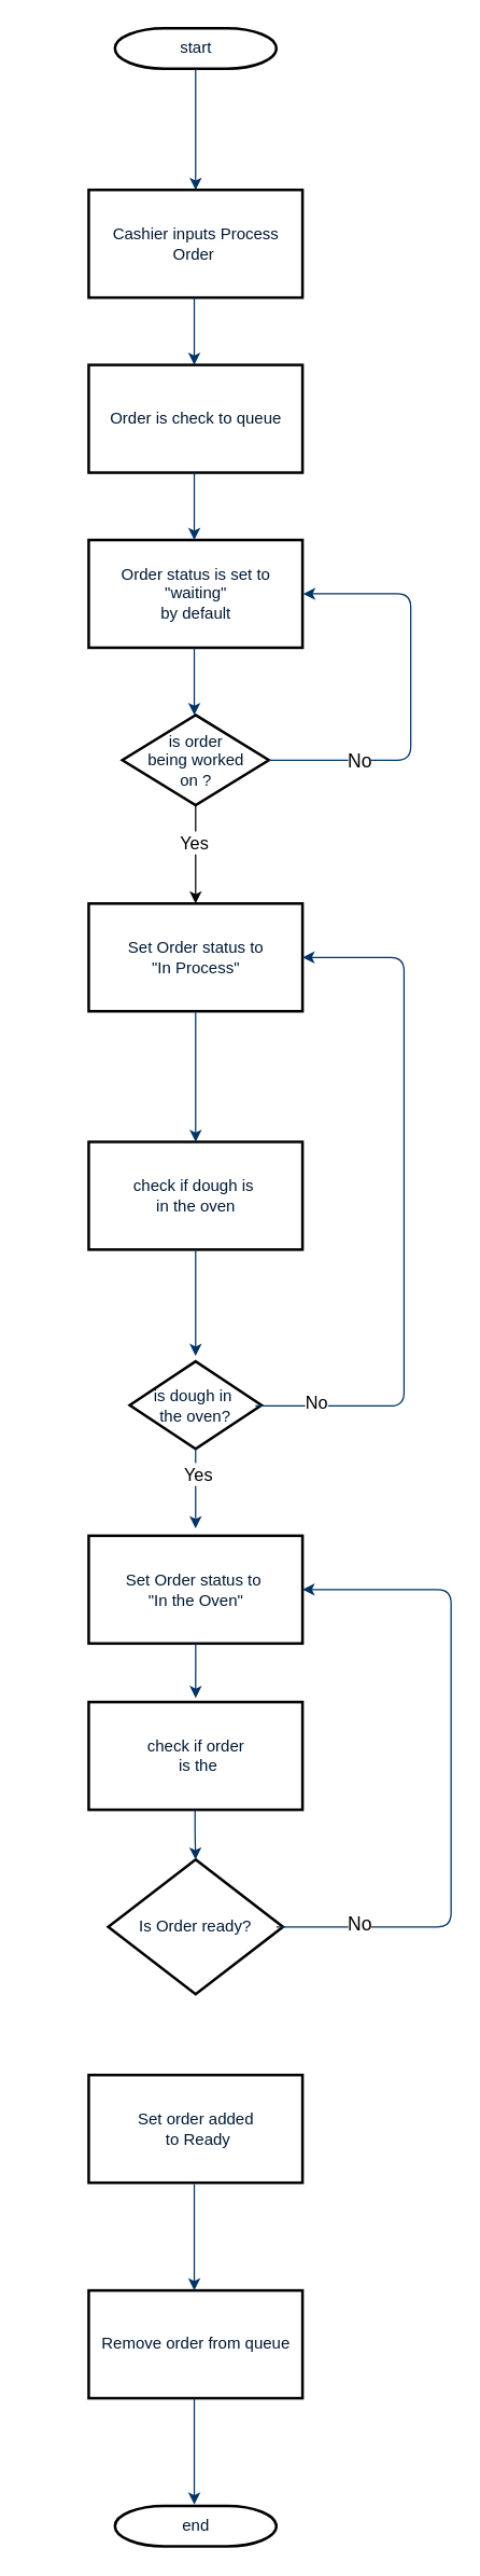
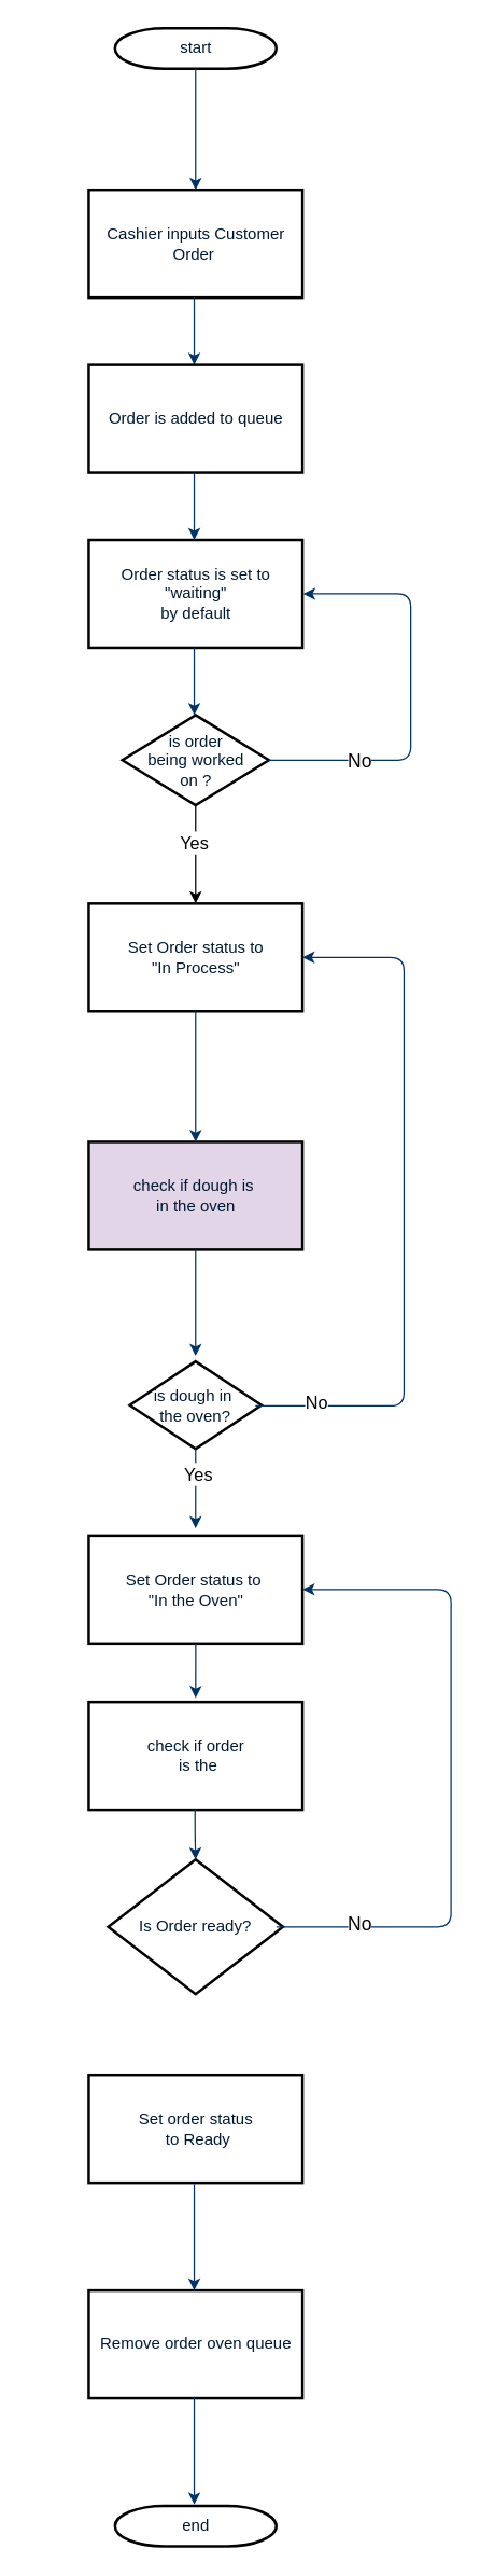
  <mxCell id="0" />
  <mxCell id="1" parent="0" />
  <mxCell id="2" value="start" style="shape=mxgraph.flowchart.terminator;fillColor=#FFFFFF;strokeColor=#000000;strokeWidth=2;gradientColor=none;gradientDirection=north;fontColor=#001933;fontStyle=0;html=1;" parent="1" vertex="1"><mxGeometry x="85" y="20" width="120" height="30" as="geometry" /></mxCell>
- <mxCell id="3" value="Cashier inputs Process Order&amp;nbsp;" style="rounded=0;whiteSpace=wrap;html=1;fontFamily=Helvetica;fontSize=12;fontColor=#001933;align=center;strokeColor=#000000;strokeWidth=2;fillColor=#FFFFFF;" parent="1" vertex="1"><mxGeometry x="65.5" y="140" width="159" height="80" as="geometry" /></mxCell>
+ <mxCell id="3" value="Cashier inputs Customer Order&amp;nbsp;" style="rounded=0;whiteSpace=wrap;html=1;fontFamily=Helvetica;fontSize=12;fontColor=#001933;align=center;strokeColor=#000000;strokeWidth=2;fillColor=#FFFFFF;" parent="1" vertex="1"><mxGeometry x="65.5" y="140" width="159" height="80" as="geometry" /></mxCell>
  <mxCell id="4" value="Set Order status to &lt;br&gt;&quot;In Process&quot;" style="rounded=0;whiteSpace=wrap;html=1;fontFamily=Helvetica;fontSize=12;fontColor=#001933;align=center;strokeColor=#000000;strokeWidth=2;fillColor=#FFFFFF;" parent="1" vertex="1"><mxGeometry x="65.5" y="670" width="159" height="80" as="geometry" /></mxCell>
  <mxCell id="5" value="Order status is set to &quot;waiting&quot;&lt;br&gt;by default" style="rounded=0;whiteSpace=wrap;html=1;fontFamily=Helvetica;fontSize=12;fontColor=#001933;align=center;strokeColor=#000000;strokeWidth=2;fillColor=#FFFFFF;" parent="1" vertex="1"><mxGeometry x="65.5" y="400" width="159" height="80" as="geometry" /></mxCell>
  <mxCell id="6" value="is order &lt;br&gt;being worked &lt;br&gt;on ?" style="shape=mxgraph.flowchart.decision;fillColor=#FFFFFF;strokeColor=#000000;strokeWidth=2;gradientColor=none;gradientDirection=north;fontColor=#001933;fontStyle=0;html=1;" parent="1" vertex="1"><mxGeometry x="90.5" y="530" width="109" height="67" as="geometry" /></mxCell>
  <mxCell id="7" value="" style="edgeStyle=elbowEdgeStyle;elbow=horizontal;exitX=1;exitY=0.5;exitPerimeter=0;fontColor=#001933;fontStyle=1;strokeColor=#003366;strokeWidth=1;html=1;" parent="1" source="6" edge="1"><mxGeometry x="381" y="28.5" width="100" height="100" as="geometry"><mxPoint x="295" y="427" as="sourcePoint" /><mxPoint x="225" y="440" as="targetPoint" /><Array as="points"><mxPoint x="305" y="390" /><mxPoint x="25" y="300" /></Array></mxGeometry></mxCell>
  <mxCell id="8" value="No" style="text;html=1;resizable=0;points=[];align=center;verticalAlign=middle;labelBackgroundColor=#ffffff;fontSize=14;" vertex="1" connectable="0" parent="7"><mxGeometry relative="1" as="geometry"><mxPoint x="-39" y="49" as="offset" /></mxGeometry></mxCell>
- <mxCell id="9" value="check if dough is&amp;nbsp;&lt;br&gt;in the oven" style="rounded=0;whiteSpace=wrap;html=1;fontFamily=Helvetica;fontSize=12;fontColor=#001933;align=center;strokeColor=#000000;strokeWidth=2;fillColor=#FFFFFF;" parent="1" vertex="1"><mxGeometry x="65.5" y="847" width="159" height="80" as="geometry" /></mxCell>
+ <mxCell id="9" value="check if dough is&amp;nbsp;&lt;br&gt;in the oven" style="rounded=0;whiteSpace=wrap;html=1;fontFamily=Helvetica;fontSize=12;fontColor=#001933;align=center;strokeColor=#000000;strokeWidth=2;fillColor=#e1d5e7;" parent="1" vertex="1"><mxGeometry x="65.5" y="847" width="159" height="80" as="geometry" /></mxCell>
  <mxCell id="10" value="" style="edgeStyle=elbowEdgeStyle;elbow=horizontal;fontColor=#001933;fontStyle=1;strokeColor=#003366;strokeWidth=1;html=1;" parent="1" source="4" target="9" edge="1"><mxGeometry y="40" width="100" height="100" as="geometry"><mxPoint y="120" as="sourcePoint" x="-455" /><mxPoint x="-355" y="20" as="targetPoint" /></mxGeometry></mxCell>
  <mxCell id="11" value="" style="edgeStyle=elbowEdgeStyle;elbow=horizontal;exitX=0.5;exitY=0.9;exitPerimeter=0;fontColor=#001933;fontStyle=1;strokeColor=#003366;strokeWidth=1;html=1;" parent="1" edge="1"><mxGeometry x="280" y="-54" width="100" height="100" as="geometry"><mxPoint x="145" y="927" as="sourcePoint" /><mxPoint x="145" y="1006" as="targetPoint" /></mxGeometry></mxCell>
  <mxCell id="12" value="Is Order ready?" style="rhombus;whiteSpace=wrap;html=1;fontFamily=Helvetica;fontSize=12;fontColor=#001933;align=center;strokeColor=#000000;strokeWidth=2;fillColor=#FFFFFF;" parent="1" vertex="1"><mxGeometry x="80" y="1380" width="130" height="100" as="geometry" /></mxCell>
- <mxCell id="13" value="Set order added&lt;br&gt;&amp;nbsp;to Ready" style="rounded=0;whiteSpace=wrap;html=1;fontFamily=Helvetica;fontSize=12;fontColor=#001933;align=center;strokeColor=#000000;strokeWidth=2;fillColor=#FFFFFF;" parent="1" vertex="1"><mxGeometry x="65.5" y="1540" width="159" height="80" as="geometry" /></mxCell>
- <mxCell id="14" value="Remove order from queue" style="rounded=0;whiteSpace=wrap;html=1;fontFamily=Helvetica;fontSize=12;fontColor=#001933;align=center;strokeColor=#000000;strokeWidth=2;fillColor=#FFFFFF;" parent="1" vertex="1"><mxGeometry x="65.5" y="1700" width="159" height="80" as="geometry" /></mxCell>
+ <mxCell id="13" value="Set order status&lt;br&gt;&amp;nbsp;to Ready" style="rounded=0;whiteSpace=wrap;html=1;fontFamily=Helvetica;fontSize=12;fontColor=#001933;align=center;strokeColor=#000000;strokeWidth=2;fillColor=#FFFFFF;" parent="1" vertex="1"><mxGeometry x="65.5" y="1540" width="159" height="80" as="geometry" /></mxCell>
+ <mxCell id="14" value="Remove order oven queue" style="rounded=0;whiteSpace=wrap;html=1;fontFamily=Helvetica;fontSize=12;fontColor=#001933;align=center;strokeColor=#000000;strokeWidth=2;fillColor=#FFFFFF;" parent="1" vertex="1"><mxGeometry x="65.5" y="1700" width="159" height="80" as="geometry" /></mxCell>
  <mxCell id="15" value="end" style="shape=mxgraph.flowchart.terminator;fillColor=#FFFFFF;strokeColor=#000000;strokeWidth=2;gradientColor=none;gradientDirection=north;fontColor=#001933;fontStyle=0;html=1;" parent="1" vertex="1"><mxGeometry x="85" y="1860" width="120" height="30" as="geometry" /></mxCell>
  <mxCell id="16" value="is dough in&amp;nbsp;&lt;br&gt;the oven?" style="rhombus;whiteSpace=wrap;html=1;fontFamily=Helvetica;fontSize=12;fontColor=#001933;align=center;strokeColor=#000000;strokeWidth=2;fillColor=#FFFFFF;" parent="1" vertex="1"><mxGeometry x="96" y="1010" width="98" height="65" as="geometry" /></mxCell>
  <mxCell id="17" value="Set Order status to&amp;nbsp;&lt;br&gt;&quot;In the Oven&quot;" style="rounded=0;whiteSpace=wrap;html=1;fontFamily=Helvetica;fontSize=12;fontColor=#001933;align=center;strokeColor=#000000;strokeWidth=2;fillColor=#FFFFFF;" parent="1" vertex="1"><mxGeometry x="65.5" y="1139.5" width="159" height="80" as="geometry" /></mxCell>
  <mxCell id="18" value="check if order&lt;br&gt;&amp;nbsp;is the" style="rounded=0;whiteSpace=wrap;html=1;fontFamily=Helvetica;fontSize=12;fontColor=#001933;align=center;strokeColor=#000000;strokeWidth=2;fillColor=#FFFFFF;" parent="1" vertex="1"><mxGeometry x="65.5" y="1263" width="159" height="80" as="geometry" /></mxCell>
  <mxCell id="19" value="" style="edgeStyle=elbowEdgeStyle;elbow=horizontal;exitX=0.5;exitY=0.9;exitPerimeter=0;fontColor=#001933;fontStyle=1;strokeColor=#003366;strokeWidth=1;html=1;" parent="1" edge="1"><mxGeometry x="279" y="640" width="100" height="100" as="geometry"><mxPoint x="144" y="1621" as="sourcePoint" /><mxPoint x="144" y="1700" as="targetPoint" /><Array as="points" /></mxGeometry></mxCell>
  <mxCell id="20" value="" style="edgeStyle=elbowEdgeStyle;elbow=horizontal;fontColor=#001933;fontStyle=1;strokeColor=#003366;strokeWidth=1;html=1;" parent="1" edge="1"><mxGeometry x="279" y="799" width="100" height="100" as="geometry"><mxPoint x="144" y="1780" as="sourcePoint" /><mxPoint x="144" y="1859" as="targetPoint" /><Array as="points" /></mxGeometry></mxCell>
  <mxCell id="21" style="entryX=0.5;entryY=0;entryPerimeter=0;fontColor=#001933;fontStyle=1;strokeColor=#003366;strokeWidth=1;html=1;" parent="1" edge="1"><mxGeometry relative="1" as="geometry"><mxPoint x="145" y="50" as="sourcePoint" /><mxPoint x="145" y="140" as="targetPoint" /></mxGeometry></mxCell>
  <mxCell id="22" style="entryX=0.5;entryY=0;entryPerimeter=0;fontColor=#001933;fontStyle=1;strokeColor=#003366;strokeWidth=1;html=1;" parent="1" edge="1"><mxGeometry relative="1" as="geometry"><mxPoint x="144" y="220" as="sourcePoint" /><mxPoint x="144" y="270" as="targetPoint" /></mxGeometry></mxCell>
  <mxCell id="23" value="" style="edgeStyle=elbowEdgeStyle;elbow=horizontal;exitX=0.5;exitY=0.9;exitPerimeter=0;fontColor=#001933;fontStyle=1;strokeColor=#003366;strokeWidth=1;html=1;" parent="1" edge="1"><mxGeometry x="280" y="94" width="100" height="100" as="geometry"><mxPoint x="145" y="1075" as="sourcePoint" /><mxPoint x="145.5" y="1134" as="targetPoint" /></mxGeometry></mxCell>
  <mxCell id="24" value="&lt;font style=&quot;font-size: 13px&quot;&gt;Yes&lt;/font&gt;" style="text;html=1;resizable=0;points=[];align=center;verticalAlign=middle;labelBackgroundColor=#ffffff;fontSize=14;" vertex="1" connectable="0" parent="23"><mxGeometry relative="1" as="geometry"><mxPoint x="1" y="-12" as="offset" /></mxGeometry></mxCell>
- <mxCell id="25" value="Order is check to queue" style="rounded=0;whiteSpace=wrap;html=1;fontFamily=Helvetica;fontSize=12;fontColor=#001933;align=center;strokeColor=#000000;strokeWidth=2;fillColor=#FFFFFF;" parent="1" vertex="1"><mxGeometry x="65.5" y="270" width="159" height="80" as="geometry" /></mxCell>
+ <mxCell id="25" value="Order is added to queue" style="rounded=0;whiteSpace=wrap;html=1;fontFamily=Helvetica;fontSize=12;fontColor=#001933;align=center;strokeColor=#000000;strokeWidth=2;fillColor=#FFFFFF;" parent="1" vertex="1"><mxGeometry x="65.5" y="270" width="159" height="80" as="geometry" /></mxCell>
  <mxCell id="26" style="entryX=0.5;entryY=0;entryPerimeter=0;fontColor=#001933;fontStyle=1;strokeColor=#003366;strokeWidth=1;html=1;" parent="1" edge="1"><mxGeometry relative="1" as="geometry"><mxPoint x="144" y="350" as="sourcePoint" /><mxPoint x="144" y="400" as="targetPoint" /></mxGeometry></mxCell>
  <mxCell id="27" style="entryX=0.5;entryY=0;entryPerimeter=0;fontColor=#001933;fontStyle=1;strokeColor=#003366;strokeWidth=1;html=1;" parent="1" edge="1"><mxGeometry relative="1" as="geometry"><mxPoint x="144" y="480" as="sourcePoint" /><mxPoint x="144" y="530" as="targetPoint" /></mxGeometry></mxCell>
  <mxCell id="28" value="" style="edgeStyle=elbowEdgeStyle;elbow=horizontal;exitX=1;exitY=0.5;exitPerimeter=0;fontColor=#001933;fontStyle=1;strokeColor=#003366;strokeWidth=1;html=1;entryX=1;entryY=0.5;entryDx=0;entryDy=0;" parent="1" target="4" edge="1"><mxGeometry x="376" y="512.853" width="100" height="100" as="geometry"><mxPoint x="189.471" y="1043.118" as="sourcePoint" /><mxPoint x="220" y="924.353" as="targetPoint" /><Array as="points"><mxPoint x="300" y="874.353" /><mxPoint x="20" y="784.353" /></Array></mxGeometry></mxCell>
  <mxCell id="29" value="&lt;font style=&quot;font-size: 13px&quot;&gt;No&lt;/font&gt;" style="text;html=1;resizable=0;points=[];align=center;verticalAlign=middle;labelBackgroundColor=#ffffff;fontSize=14;" vertex="1" connectable="0" parent="28"><mxGeometry relative="1" as="geometry"><mxPoint x="-66" y="147" as="offset" /></mxGeometry></mxCell>
  <mxCell id="30" value="" style="edgeStyle=elbowEdgeStyle;elbow=horizontal;fontColor=#001933;fontStyle=1;strokeColor=#003366;strokeWidth=1;html=1;entryX=1;entryY=0.5;entryDx=0;entryDy=0;exitX=0.962;exitY=0.5;exitDx=0;exitDy=0;exitPerimeter=0;" parent="1" source="12" target="17" edge="1"><mxGeometry x="411" y="768" width="100" height="100" as="geometry"><mxPoint x="215" y="1430" as="sourcePoint" /><mxPoint x="255" y="1179.5" as="targetPoint" /><Array as="points"><mxPoint x="335" y="1129.5" /><mxPoint x="55" y="1039.5" /></Array></mxGeometry></mxCell>
  <mxCell id="31" value="No" style="text;html=1;resizable=0;points=[];align=center;verticalAlign=middle;labelBackgroundColor=#ffffff;fontSize=14;" vertex="1" connectable="0" parent="30"><mxGeometry relative="1" as="geometry"><mxPoint x="-69" y="113" as="offset" /></mxGeometry></mxCell>
  <mxCell id="32" value="" style="edgeStyle=elbowEdgeStyle;elbow=vertical;exitX=0.5;exitY=1;exitPerimeter=0;fontColor=#001933;fontStyle=1;strokeColor=#003366;strokeWidth=1;html=1;" parent="1" edge="1"><mxGeometry x="-0.5" y="-97" width="100" height="100" as="geometry"><mxPoint x="144.559" y="1342.941" as="sourcePoint" /><mxPoint x="145" y="1380" as="targetPoint" /></mxGeometry></mxCell>
  <mxCell id="33" value="" style="edgeStyle=elbowEdgeStyle;elbow=vertical;exitX=0.5;exitY=1;exitPerimeter=0;fontColor=#001933;fontStyle=1;strokeColor=#003366;strokeWidth=1;html=1;" parent="1" edge="1"><mxGeometry y="-220.5" width="100" height="100" as="geometry"><mxPoint x="145.059" y="1219.441" as="sourcePoint" /><mxPoint x="145" y="1260" as="targetPoint" /></mxGeometry></mxCell>
  <mxCell id="34" value="" style="endArrow=classic;html=1;fontSize=14;entryX=0.5;entryY=0;entryDx=0;entryDy=0;" edge="1" parent="1" source="6" target="4"><mxGeometry width="50" height="50" relative="1" as="geometry"><mxPoint x="145" y="647" as="sourcePoint" /><mxPoint x="145" y="667.711" as="targetPoint" /></mxGeometry></mxCell>
  <mxCell id="35" value="&lt;font style=&quot;font-size: 13px&quot;&gt;Yes&lt;/font&gt;" style="text;html=1;resizable=0;points=[];align=center;verticalAlign=middle;labelBackgroundColor=#ffffff;fontSize=14;" vertex="1" connectable="0" parent="34"><mxGeometry x="-0.253" y="-2" relative="1" as="geometry"><mxPoint as="offset" /></mxGeometry></mxCell>
